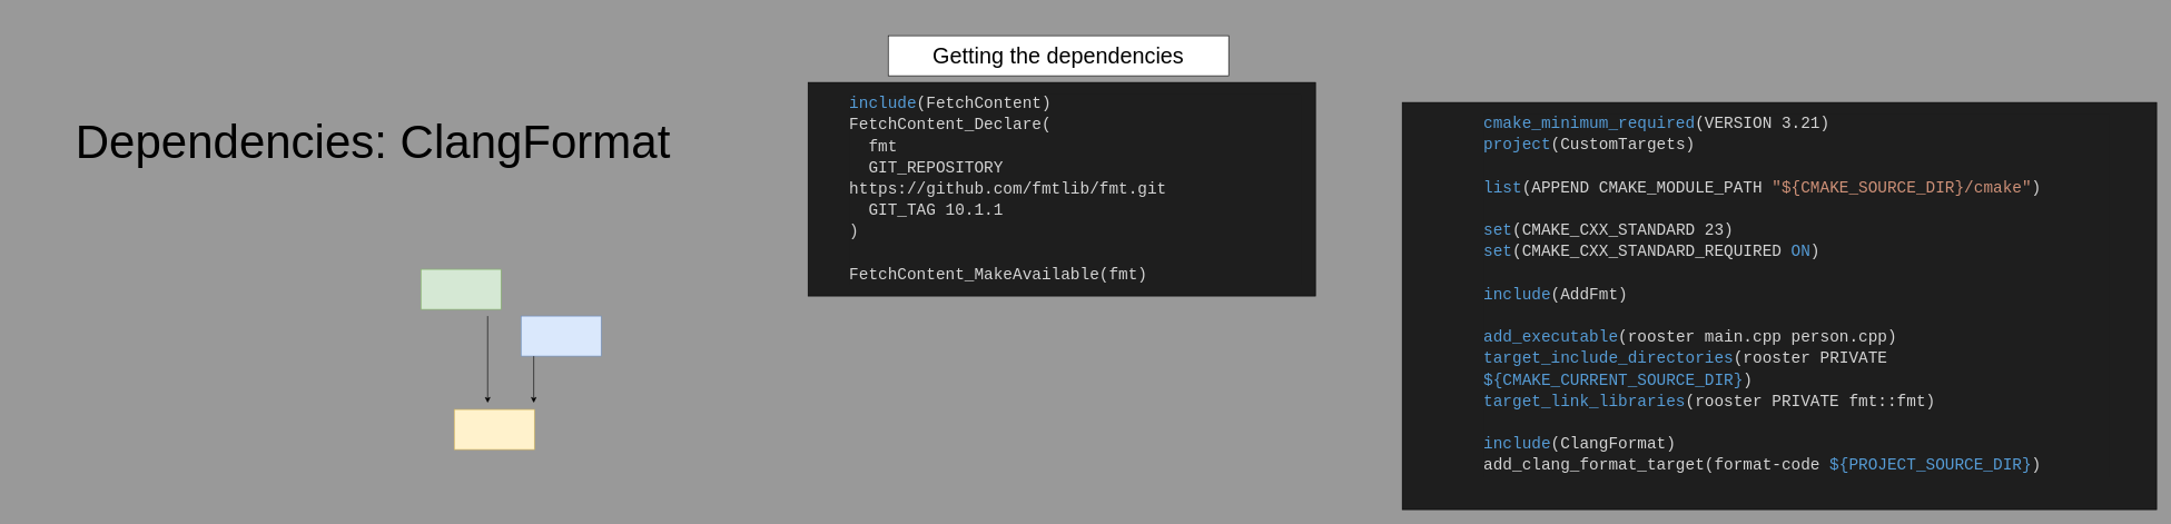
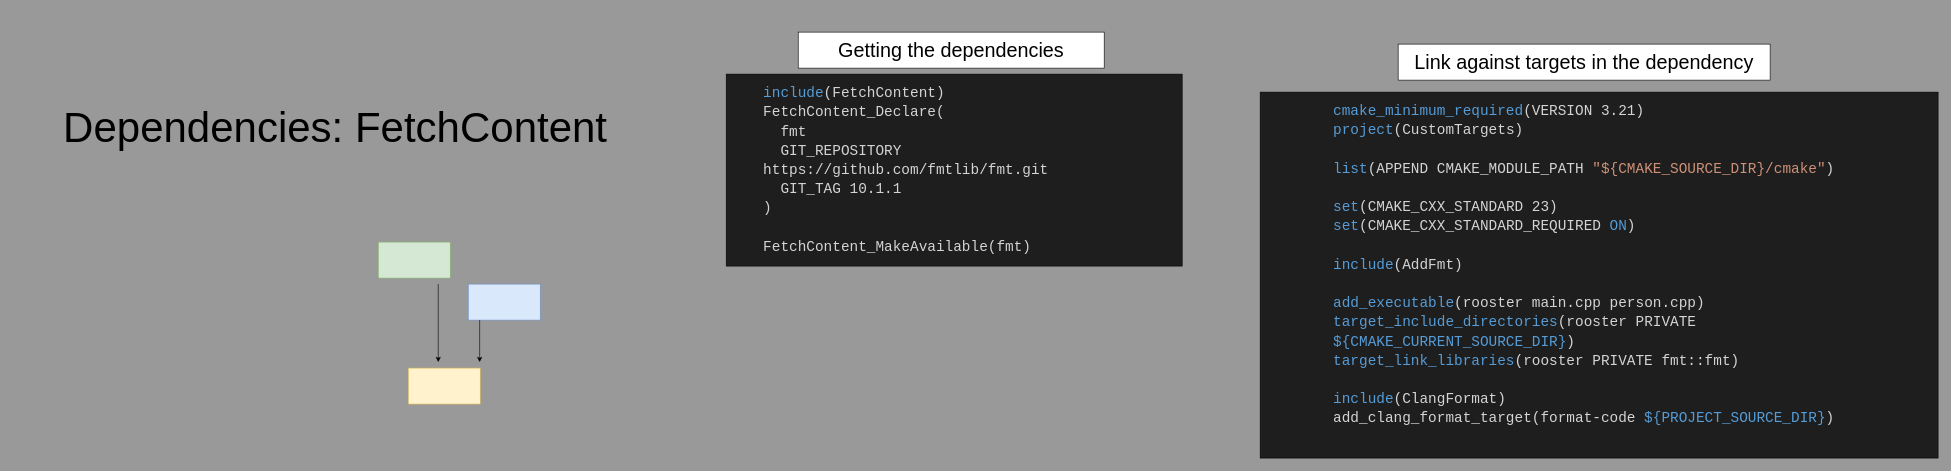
  <mxCell id="0" />
  <mxCell id="1" parent="0" />
  <mxCell id="2" value="" style="rounded=0;whiteSpace=wrap;html=1;fillColor=#1e1e1e;" parent="1" vertex="1"><mxGeometry x="2100" y="153" width="1130" height="610" as="geometry" /></mxCell>
  <mxCell id="3" value="&lt;font style=&quot;font-size: 18px;&quot; color=&quot;#ffffcc&quot;&gt;CMakeLists.txt&lt;/font&gt;" style="text;html=1;strokeColor=none;fillColor=none;align=center;verticalAlign=middle;whiteSpace=wrap;rounded=0;" parent="1" vertex="1"><mxGeometry x="1390" y="83" width="150" height="30" as="geometry" /></mxCell>
  <mxCell id="4" value="" style="rounded=0;whiteSpace=wrap;html=1;fillColor=#1e1e1e;" parent="1" vertex="1"><mxGeometry x="1210" y="123" width="760" height="320" as="geometry" /></mxCell>
- <mxCell id="5" value="&lt;span style=&quot;font-size: 70px;&quot;&gt;Dependencies: ClangFormat&lt;/span&gt;" style="text;html=1;strokeColor=none;fillColor=none;align=center;verticalAlign=middle;whiteSpace=wrap;rounded=0;" parent="1" vertex="1"><mxGeometry x="20" y="20.5" width="1077" height="382.5" as="geometry" /></mxCell>
+ <mxCell id="5" value="&lt;span style=&quot;font-size: 70px;&quot;&gt;Dependencies: FetchContent&lt;/span&gt;" style="text;html=1;strokeColor=none;fillColor=none;align=center;verticalAlign=middle;whiteSpace=wrap;rounded=0;" parent="1" vertex="1"><mxGeometry x="20" y="20.5" width="1077" height="382.5" as="geometry" /></mxCell>
  <mxCell id="6" value="&lt;font style=&quot;font-size: 33px;&quot;&gt;Getting the dependencies&lt;/font&gt;" style="rounded=0;whiteSpace=wrap;html=1;" parent="1" vertex="1"><mxGeometry x="1330" y="53" width="510" height="60" as="geometry" /></mxCell>
+ <mxCell id="7" value="&lt;font style=&quot;font-size: 33px;&quot;&gt;Link against targets in the dependency&lt;/font&gt;" style="rounded=0;whiteSpace=wrap;html=1;" parent="1" vertex="1"><mxGeometry x="2330" y="73" width="620" height="60" as="geometry" /></mxCell>
  <mxCell id="8" value="&lt;div style=&quot;color: rgb(212, 212, 212); background-color: rgb(30, 30, 30); font-family: Consolas, &amp;quot;Courier New&amp;quot;, monospace; font-weight: normal; font-size: 24px; line-height: 32px;&quot;&gt;&lt;div&gt;&lt;span style=&quot;color: #569cd6;&quot;&gt;include&lt;/span&gt;&lt;span style=&quot;color: #d4d4d4;&quot;&gt;(FetchContent)&lt;/span&gt;&lt;/div&gt;&lt;div&gt;&lt;span style=&quot;color: #d4d4d4;&quot;&gt;FetchContent_Declare(&lt;/span&gt;&lt;/div&gt;&lt;div&gt;&lt;span style=&quot;color: #d4d4d4;&quot;&gt;&amp;nbsp; fmt&lt;/span&gt;&lt;/div&gt;&lt;div&gt;&lt;span style=&quot;color: #d4d4d4;&quot;&gt;&amp;nbsp; GIT_REPOSITORY https://github.com/fmtlib/fmt.git&lt;/span&gt;&lt;/div&gt;&lt;div&gt;&lt;span style=&quot;color: #d4d4d4;&quot;&gt;&amp;nbsp; GIT_TAG 10.1.1&lt;/span&gt;&lt;/div&gt;&lt;div&gt;&lt;span style=&quot;color: #d4d4d4;&quot;&gt;)&lt;/span&gt;&lt;/div&gt;&lt;br&gt;&lt;div&gt;&lt;span style=&quot;color: #d4d4d4;&quot;&gt;FetchContent_MakeAvailable(fmt)&lt;/span&gt;&lt;/div&gt;&lt;/div&gt;" style="text;whiteSpace=wrap;html=1;" parent="1" vertex="1"><mxGeometry x="1270" y="133" width="680" height="270" as="geometry" /></mxCell>
  <mxCell id="9" value="&lt;div style=&quot;color: rgb(212, 212, 212); background-color: rgb(30, 30, 30); font-family: Consolas, &amp;quot;Courier New&amp;quot;, monospace; font-weight: normal; font-size: 24px; line-height: 32px;&quot;&gt;&lt;div&gt;&lt;span style=&quot;color: #569cd6;&quot;&gt;cmake_minimum_required&lt;/span&gt;&lt;span style=&quot;color: #d4d4d4;&quot;&gt;(VERSION 3.21)&lt;/span&gt;&lt;/div&gt;&lt;div&gt;&lt;span style=&quot;color: #569cd6;&quot;&gt;project&lt;/span&gt;&lt;span style=&quot;color: #d4d4d4;&quot;&gt;(CustomTargets)&lt;/span&gt;&lt;/div&gt;&lt;br&gt;&lt;div&gt;&lt;span style=&quot;color: #569cd6;&quot;&gt;list&lt;/span&gt;&lt;span style=&quot;color: #d4d4d4;&quot;&gt;(APPEND CMAKE_MODULE_PATH &lt;/span&gt;&lt;span style=&quot;color: #ce9178;&quot;&gt;&quot;${CMAKE_SOURCE_DIR}/cmake&quot;&lt;/span&gt;&lt;span style=&quot;color: #d4d4d4;&quot;&gt;)&lt;/span&gt;&lt;/div&gt;&lt;br&gt;&lt;div&gt;&lt;span style=&quot;color: #569cd6;&quot;&gt;set&lt;/span&gt;&lt;span style=&quot;color: #d4d4d4;&quot;&gt;(CMAKE_CXX_STANDARD 23)&lt;/span&gt;&lt;/div&gt;&lt;div&gt;&lt;span style=&quot;color: #569cd6;&quot;&gt;set&lt;/span&gt;&lt;span style=&quot;color: #d4d4d4;&quot;&gt;(CMAKE_CXX_STANDARD_REQUIRED &lt;/span&gt;&lt;span style=&quot;color: #569cd6;&quot;&gt;ON&lt;/span&gt;&lt;span style=&quot;color: #d4d4d4;&quot;&gt;)&lt;/span&gt;&lt;/div&gt;&lt;br&gt;&lt;div&gt;&lt;span style=&quot;color: #569cd6;&quot;&gt;include&lt;/span&gt;&lt;span style=&quot;color: #d4d4d4;&quot;&gt;(AddFmt)&lt;/span&gt;&lt;/div&gt;&lt;br&gt;&lt;div&gt;&lt;span style=&quot;color: #569cd6;&quot;&gt;add_executable&lt;/span&gt;&lt;span style=&quot;color: #d4d4d4;&quot;&gt;(rooster main.cpp person.cpp)&lt;/span&gt;&lt;/div&gt;&lt;div&gt;&lt;span style=&quot;color: #569cd6;&quot;&gt;target_include_directories&lt;/span&gt;&lt;span style=&quot;color: #d4d4d4;&quot;&gt;(rooster PRIVATE &lt;/span&gt;&lt;span style=&quot;color: #569cd6;&quot;&gt;${CMAKE_CURRENT_SOURCE_DIR}&lt;/span&gt;&lt;span style=&quot;color: #d4d4d4;&quot;&gt;)&lt;/span&gt;&lt;/div&gt;&lt;div&gt;&lt;span style=&quot;color: #569cd6;&quot;&gt;target_link_libraries&lt;/span&gt;&lt;span style=&quot;color: #d4d4d4;&quot;&gt;(rooster PRIVATE fmt::fmt)&lt;/span&gt;&lt;/div&gt;&lt;br&gt;&lt;div&gt;&lt;span style=&quot;color: #569cd6;&quot;&gt;include&lt;/span&gt;&lt;span style=&quot;color: #d4d4d4;&quot;&gt;(ClangFormat)&lt;/span&gt;&lt;/div&gt;&lt;div&gt;&lt;span style=&quot;color: #d4d4d4;&quot;&gt;add_clang_format_target(format-code &lt;/span&gt;&lt;span style=&quot;color: #569cd6;&quot;&gt;${PROJECT_SOURCE_DIR}&lt;/span&gt;&lt;span style=&quot;color: #d4d4d4;&quot;&gt;)&lt;/span&gt;&lt;/div&gt;&lt;/div&gt;" style="text;whiteSpace=wrap;html=1;" parent="1" vertex="1"><mxGeometry x="2220" y="163" width="940" height="550" as="geometry" /></mxCell>
  <mxCell id="10" value="" style="rounded=0;whiteSpace=wrap;html=1;fillColor=#d5e8d4;strokeColor=#82b366;" vertex="1" parent="1"><mxGeometry x="630" y="403" width="120" height="60" as="geometry" /></mxCell>
  <mxCell id="11" value="" style="rounded=0;whiteSpace=wrap;html=1;fillColor=#fff2cc;strokeColor=#d6b656;" vertex="1" parent="1"><mxGeometry x="680" y="613" width="120" height="60" as="geometry" /></mxCell>
  <mxCell id="12" value="" style="rounded=0;whiteSpace=wrap;html=1;fillColor=#dae8fc;strokeColor=#6c8ebf;" vertex="1" parent="1"><mxGeometry x="780" y="473" width="120" height="60" as="geometry" /></mxCell>
  <mxCell id="13" value="" style="endArrow=classic;html=1;rounded=0;" edge="1" parent="1"><mxGeometry width="50" height="50" relative="1" as="geometry"><mxPoint x="730" y="473" as="sourcePoint" /><mxPoint x="730" y="603" as="targetPoint" /></mxGeometry></mxCell>
  <mxCell id="14" value="" style="endArrow=classic;html=1;rounded=0;" edge="1" parent="1"><mxGeometry width="50" height="50" relative="1" as="geometry"><mxPoint x="799" y="533" as="sourcePoint" /><mxPoint x="799" y="603" as="targetPoint" /></mxGeometry></mxCell>
